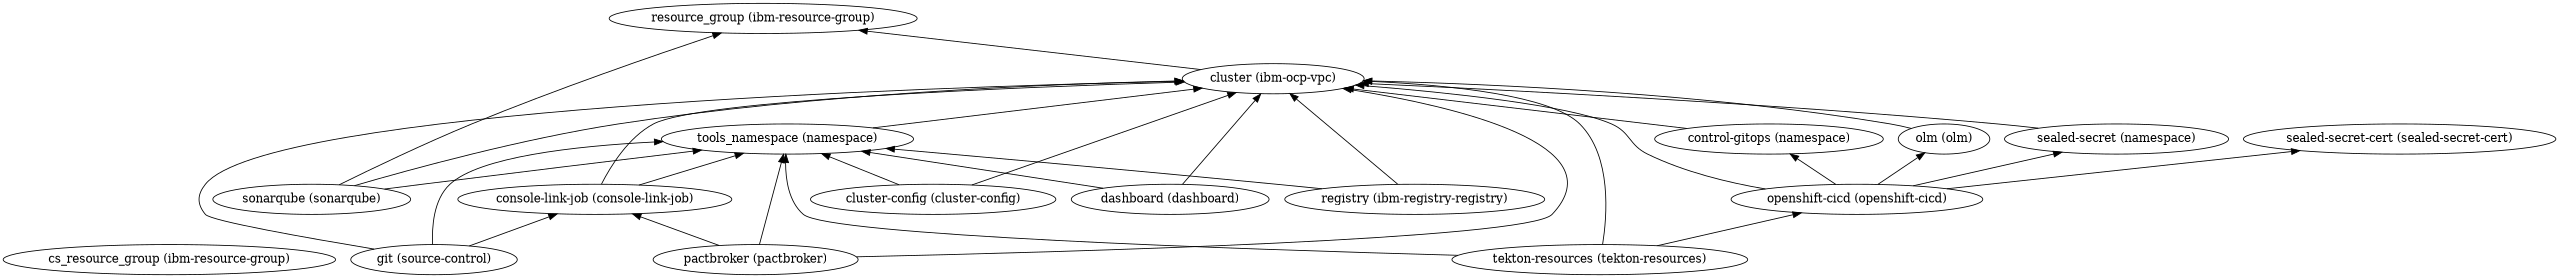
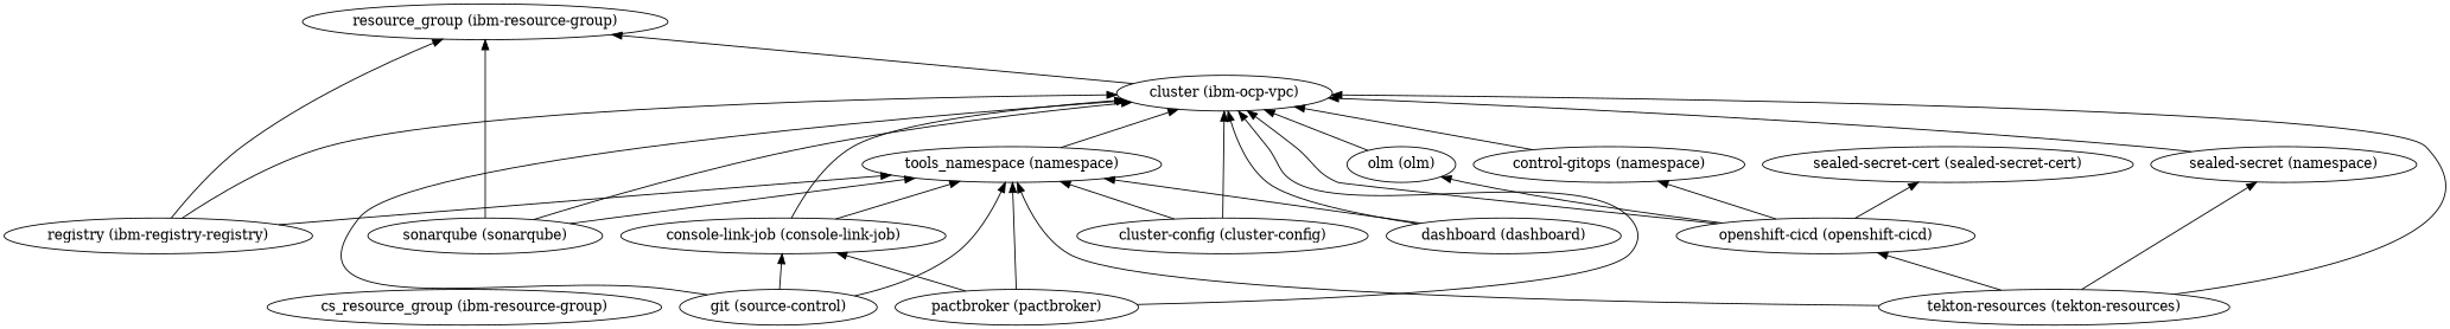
  digraph {
    rankdir=BT
    "cs_resource_group (ibm-resource-group)"
    "cluster (ibm-ocp-vpc)"
    "resource_group (ibm-resource-group)"
    "tools_namespace (namespace)"
    n5 [label="control-gitops (namespace)"]
    "console-link-job (console-link-job)"
    "cluster-config (cluster-config)"
    "dashboard (dashboard)"
    n9 [label="registry (ibm-registry-registry)"]
    "openshift-cicd (openshift-cicd)"
    "olm (olm)"
    "sealed-secret (namespace)"
    "sealed-secret-cert (sealed-secret-cert)"
    "pactbroker (pactbroker)"
    "sonarqube (sonarqube)"
    "git (source-control)"
    "tekton-resources (tekton-resources)"
    "cluster (ibm-ocp-vpc)" -> "resource_group (ibm-resource-group)"
    "tools_namespace (namespace)" -> "cluster (ibm-ocp-vpc)"
    n5 -> "cluster (ibm-ocp-vpc)"
    "console-link-job (console-link-job)" -> "cluster (ibm-ocp-vpc)"
    "console-link-job (console-link-job)" -> "tools_namespace (namespace)"
    "cluster-config (cluster-config)" -> "cluster (ibm-ocp-vpc)"
    "cluster-config (cluster-config)" -> "tools_namespace (namespace)"
    "dashboard (dashboard)" -> "cluster (ibm-ocp-vpc)"
    "dashboard (dashboard)" -> "tools_namespace (namespace)"
    n9 -> "cluster (ibm-ocp-vpc)"
+   n9 -> "resource_group (ibm-resource-group)"
    n9 -> "tools_namespace (namespace)"
    "openshift-cicd (openshift-cicd)" -> "cluster (ibm-ocp-vpc)"
    "openshift-cicd (openshift-cicd)" -> n5
    "openshift-cicd (openshift-cicd)" -> "olm (olm)"
-   "openshift-cicd (openshift-cicd)" -> "sealed-secret (namespace)"
+   "tekton-resources (tekton-resources)" -> "sealed-secret (namespace)"
    "openshift-cicd (openshift-cicd)" -> "sealed-secret-cert (sealed-secret-cert)"
    "olm (olm)" -> "cluster (ibm-ocp-vpc)"
    "sealed-secret (namespace)" -> "cluster (ibm-ocp-vpc)"
    "pactbroker (pactbroker)" -> "cluster (ibm-ocp-vpc)"
    "pactbroker (pactbroker)" -> "tools_namespace (namespace)"
    "pactbroker (pactbroker)" -> "console-link-job (console-link-job)"
    "sonarqube (sonarqube)" -> "cluster (ibm-ocp-vpc)"
    "sonarqube (sonarqube)" -> "resource_group (ibm-resource-group)"
    "sonarqube (sonarqube)" -> "tools_namespace (namespace)"
    "git (source-control)" -> "cluster (ibm-ocp-vpc)"
    "git (source-control)" -> "tools_namespace (namespace)"
    "git (source-control)" -> "console-link-job (console-link-job)"
    "tekton-resources (tekton-resources)" -> "cluster (ibm-ocp-vpc)"
    "tekton-resources (tekton-resources)" -> "tools_namespace (namespace)"
    "tekton-resources (tekton-resources)" -> "openshift-cicd (openshift-cicd)"
  }
